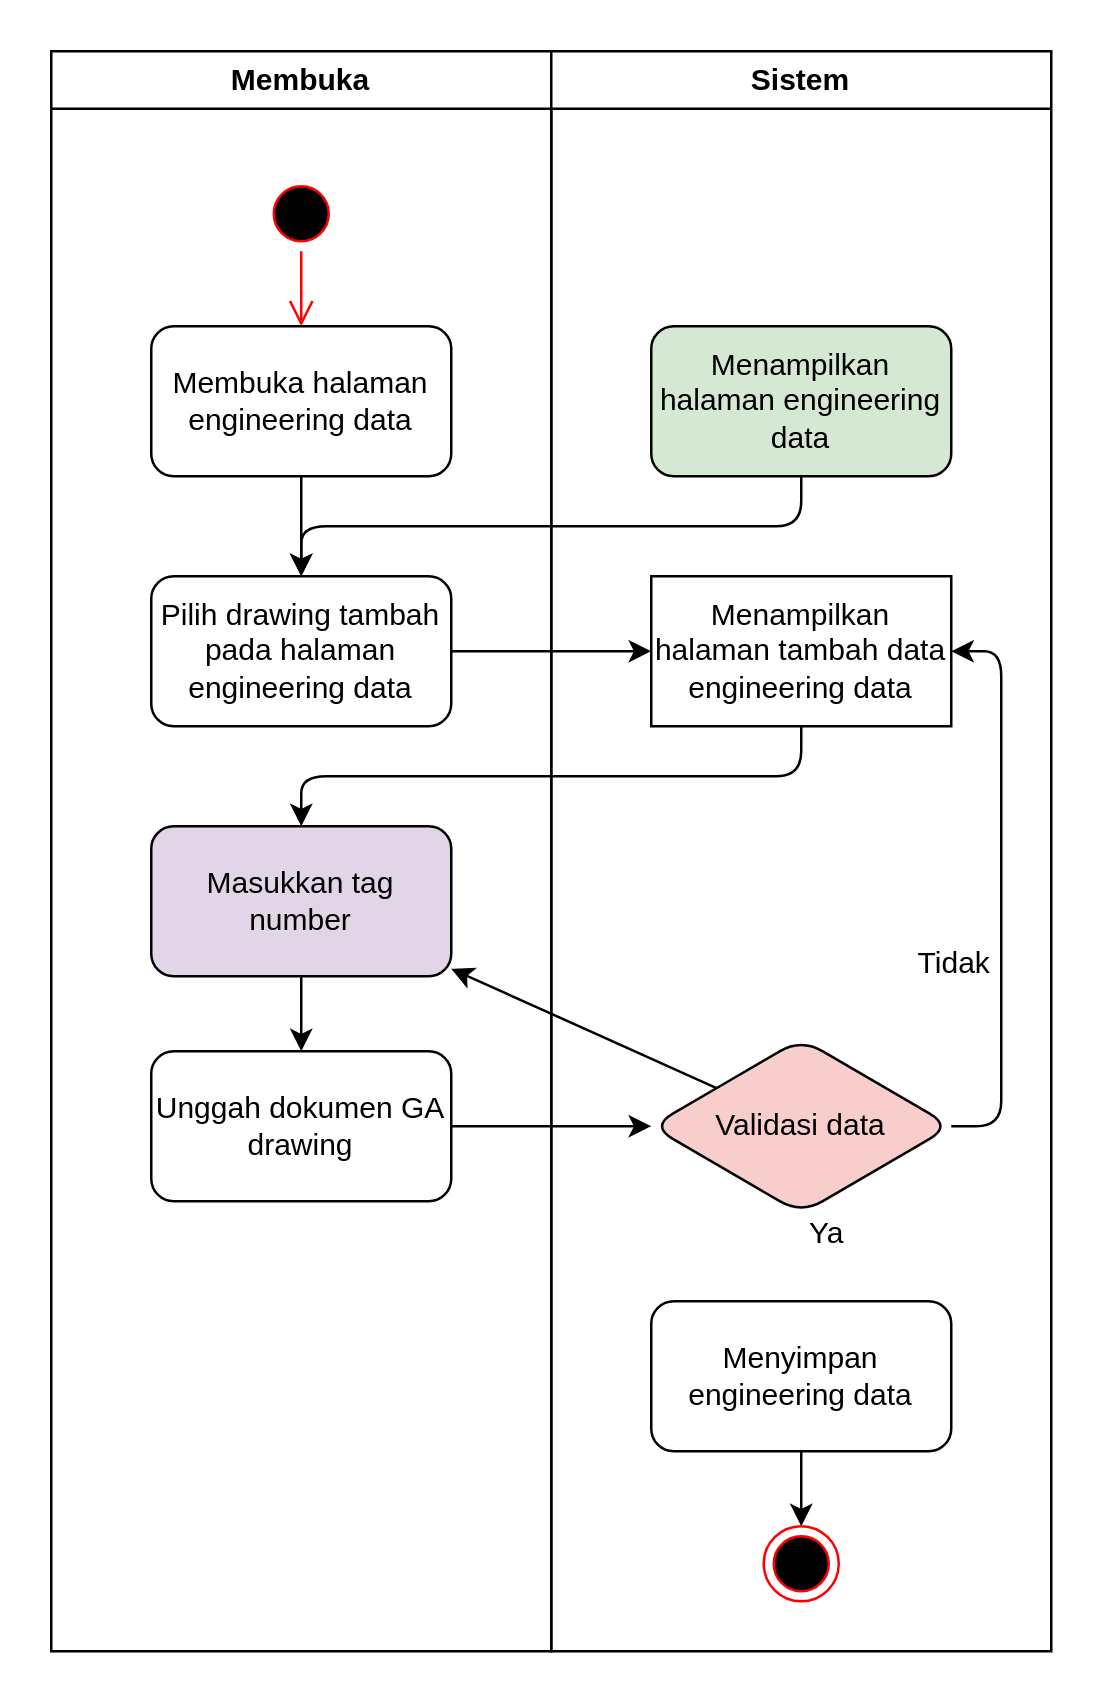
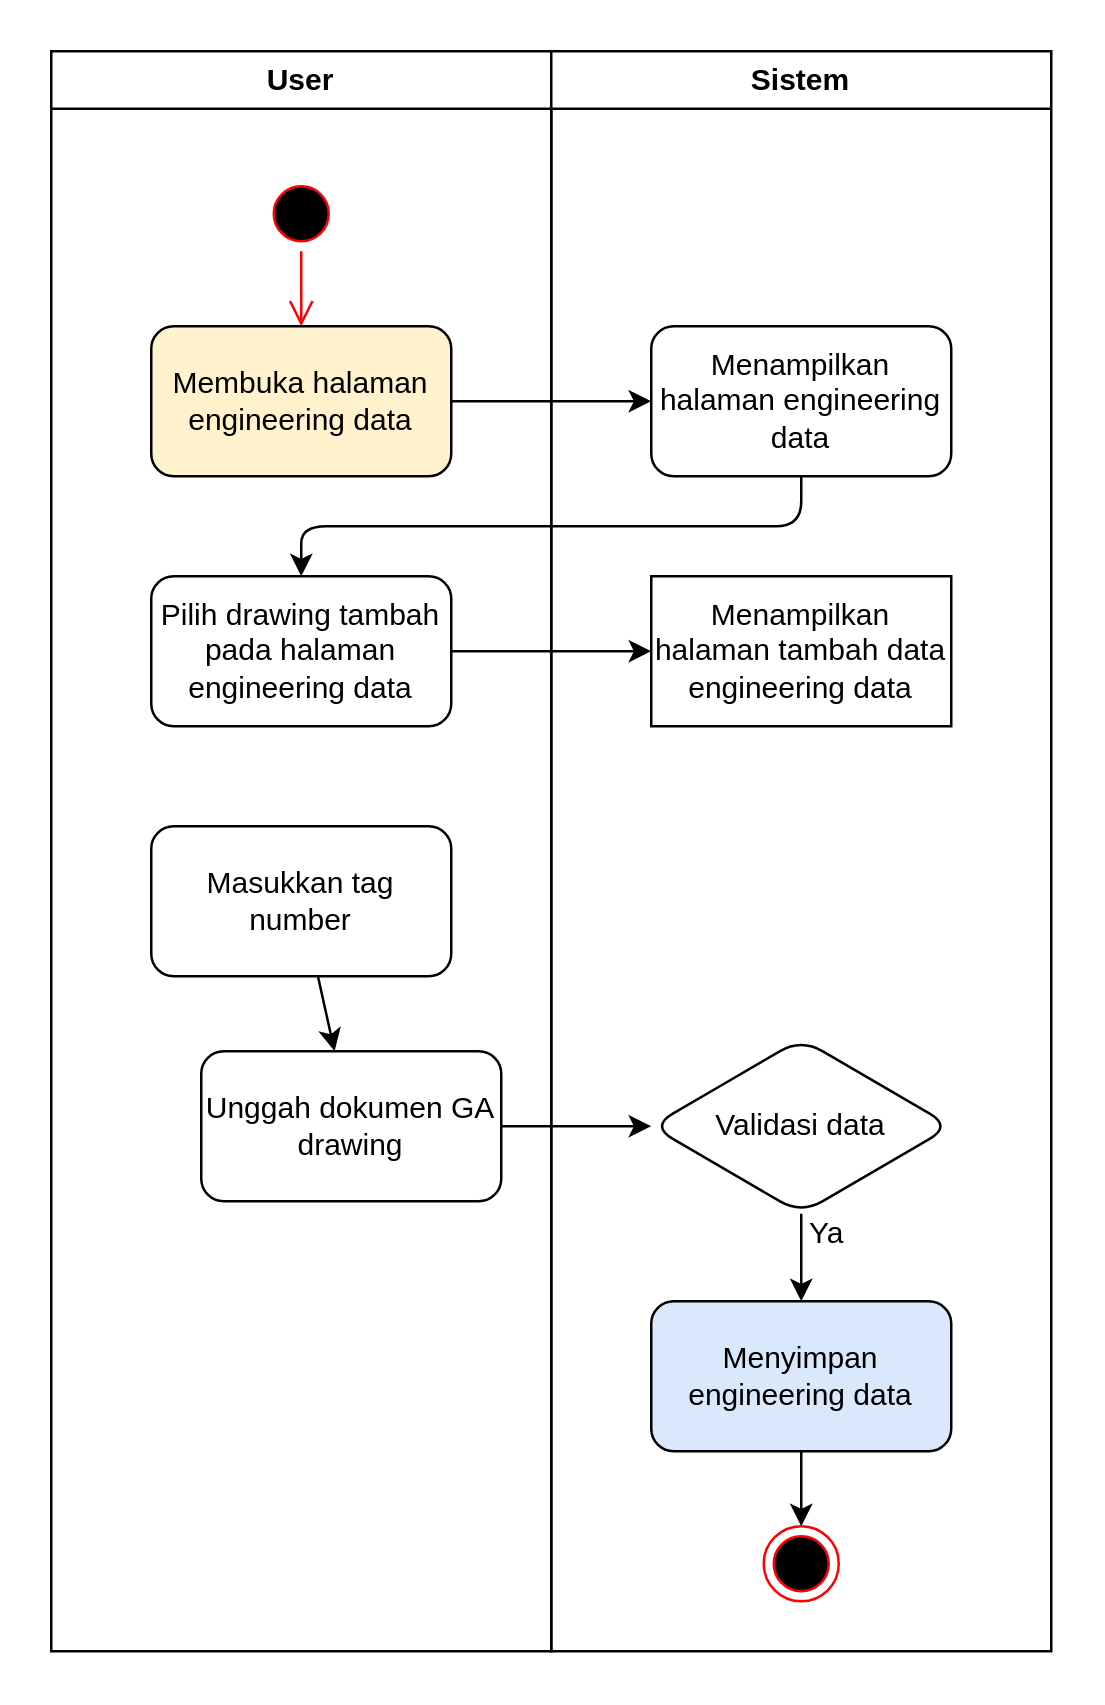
  <mxCell id="0" />
  <mxCell id="1" parent="0" />
- <mxCell id="2" value="Membuka" style="swimlane;whiteSpace=wrap;html=1;" parent="1" vertex="1"><mxGeometry x="20" y="20" width="200" height="640" as="geometry" /></mxCell>
+ <mxCell id="2" value="User" style="swimlane;whiteSpace=wrap;html=1;" parent="1" vertex="1"><mxGeometry x="20" y="20" width="200" height="640" as="geometry" /></mxCell>
  <mxCell id="3" value="" style="ellipse;html=1;shape=startState;fillColor=#000000;strokeColor=#ff0000;" parent="2" vertex="1"><mxGeometry x="85" y="50" width="30" height="30" as="geometry" /></mxCell>
  <mxCell id="4" value="" style="edgeStyle=orthogonalEdgeStyle;html=1;verticalAlign=bottom;endArrow=open;endSize=8;strokeColor=#ff0000;entryX=0.5;entryY=0;entryDx=0;entryDy=0;" parent="2" source="3" target="6" edge="1"><mxGeometry relative="1" as="geometry"><mxPoint x="100" y="140" as="targetPoint" /></mxGeometry></mxCell>
- <mxCell id="5" value="" style="edgeStyle=none;html=1;" parent="2" source="6" target="7" edge="1"><mxGeometry relative="1" as="geometry" /></mxCell>
- <mxCell id="6" value="Membuka halaman engineering data" style="rounded=1;whiteSpace=wrap;html=1;" parent="2" vertex="1"><mxGeometry x="40" y="110" width="120" height="60" as="geometry" /></mxCell>
+ <mxCell id="5" value="" style="edgeStyle=none;html=1;" parent="2" source="6" target="9" edge="1"><mxGeometry relative="1" as="geometry" /></mxCell>
+ <mxCell id="6" value="Membuka halaman engineering data" style="rounded=1;whiteSpace=wrap;html=1;fillColor=#fff2cc;" parent="2" vertex="1"><mxGeometry x="40" y="110" width="120" height="60" as="geometry" /></mxCell>
  <mxCell id="7" value="Pilih drawing tambah pada halaman engineering data" style="rounded=1;whiteSpace=wrap;html=1;" parent="2" vertex="1"><mxGeometry x="40" y="210" width="120" height="60" as="geometry" /></mxCell>
  <mxCell id="8" style="edgeStyle=none;html=1;exitX=0.5;exitY=1;exitDx=0;exitDy=0;entryX=0.5;entryY=0;entryDx=0;entryDy=0;" parent="2" source="9" target="7" edge="1"><mxGeometry relative="1" as="geometry"><Array as="points"><mxPoint x="300" y="190" /><mxPoint x="100" y="190" /></Array></mxGeometry></mxCell>
- <mxCell id="9" value="Menampilkan halaman engineering data" style="rounded=1;whiteSpace=wrap;html=1;fillColor=#d5e8d4;" parent="2" vertex="1"><mxGeometry x="240" y="110" width="120" height="60" as="geometry" /></mxCell>
- <mxCell id="10" value="Masukkan tag number" style="rounded=1;whiteSpace=wrap;html=1;fillColor=#e1d5e7;" parent="2" vertex="1"><mxGeometry x="40" y="310" width="120" height="60" as="geometry" /></mxCell>
- <mxCell id="11" value="Unggah dokumen GA drawing" style="rounded=1;whiteSpace=wrap;html=1;" parent="2" vertex="1"><mxGeometry x="40" y="400" width="120" height="60" as="geometry" /></mxCell>
+ <mxCell id="9" value="Menampilkan halaman engineering data" style="rounded=1;whiteSpace=wrap;html=1;" parent="2" vertex="1"><mxGeometry x="240" y="110" width="120" height="60" as="geometry" /></mxCell>
+ <mxCell id="10" value="Masukkan tag number" style="rounded=1;whiteSpace=wrap;html=1;" parent="2" vertex="1"><mxGeometry x="40" y="310" width="120" height="60" as="geometry" /></mxCell>
+ <mxCell id="11" value="Unggah dokumen GA drawing" style="rounded=1;whiteSpace=wrap;html=1;" parent="2" vertex="1"><mxGeometry x="60" y="400" width="120" height="60" as="geometry" /></mxCell>
  <mxCell id="12" value="" style="edgeStyle=none;html=1;" parent="2" source="10" target="11" edge="1"><mxGeometry relative="1" as="geometry" /></mxCell>
  <mxCell id="13" value="Sistem" style="swimlane;whiteSpace=wrap;html=1;" parent="1" vertex="1"><mxGeometry x="220" y="20" width="200" height="640" as="geometry" /></mxCell>
  <mxCell id="14" value="Menampilkan halaman tambah data engineering data" style="whiteSpace=wrap;html=1;rounded=0;" parent="13" vertex="1"><mxGeometry x="40" y="210" width="120" height="60" as="geometry" /></mxCell>
- <mxCell id="15" style="edgeStyle=none;html=1;exitX=1;exitY=0.5;exitDx=0;exitDy=0;entryX=1;entryY=0.5;entryDx=0;entryDy=0;" parent="13" source="17" target="14" edge="1"><mxGeometry relative="1" as="geometry"><Array as="points"><mxPoint x="180" y="430" /><mxPoint x="180" y="240" /></Array></mxGeometry></mxCell>
- <mxCell id="16" value="" style="edgeStyle=none;html=1;" parent="13" source="17" target="10" edge="1"><mxGeometry relative="1" as="geometry" /></mxCell>
- <mxCell id="17" value="Validasi data" style="rhombus;whiteSpace=wrap;html=1;rounded=1;fillColor=#f8cecc;" parent="13" vertex="1"><mxGeometry x="40" y="395" width="120" height="70" as="geometry" /></mxCell>
- <mxCell id="18" value="Tidak" style="text;html=1;align=center;verticalAlign=middle;resizable=0;points=[];autosize=1;strokeColor=none;fillColor=none;" parent="13" vertex="1"><mxGeometry x="136" y="350" width="50" height="30" as="geometry" /></mxCell>
+ <mxCell id="16" value="" style="edgeStyle=none;html=1;" parent="13" source="17" target="20" edge="1"><mxGeometry relative="1" as="geometry" /></mxCell>
+ <mxCell id="17" value="Validasi data" style="rhombus;whiteSpace=wrap;html=1;rounded=1;" parent="13" vertex="1"><mxGeometry x="40" y="395" width="120" height="70" as="geometry" /></mxCell>
  <mxCell id="19" value="" style="edgeStyle=none;html=1;" parent="13" source="20" target="21" edge="1"><mxGeometry relative="1" as="geometry" /></mxCell>
- <mxCell id="20" value="Menyimpan engineering data" style="rounded=1;whiteSpace=wrap;html=1;" parent="13" vertex="1"><mxGeometry x="40" y="500" width="120" height="60" as="geometry" /></mxCell>
+ <mxCell id="20" value="Menyimpan engineering data" style="rounded=1;whiteSpace=wrap;html=1;fillColor=#dae8fc;" parent="13" vertex="1"><mxGeometry x="40" y="500" width="120" height="60" as="geometry" /></mxCell>
  <mxCell id="21" value="" style="ellipse;html=1;shape=endState;fillColor=#000000;strokeColor=#ff0000;" parent="13" vertex="1"><mxGeometry x="85" y="590" width="30" height="30" as="geometry" /></mxCell>
  <mxCell id="22" value="" style="edgeStyle=none;html=1;" parent="1" source="7" target="14" edge="1"><mxGeometry relative="1" as="geometry" /></mxCell>
- <mxCell id="23" value="" style="edgeStyle=none;html=1;exitX=0.5;exitY=1;exitDx=0;exitDy=0;entryX=0.5;entryY=0;entryDx=0;entryDy=0;" parent="1" source="14" target="10" edge="1"><mxGeometry relative="1" as="geometry"><Array as="points"><mxPoint x="320" y="310" /><mxPoint x="120" y="310" /></Array></mxGeometry></mxCell>
  <mxCell id="24" value="" style="edgeStyle=none;html=1;" parent="1" source="11" target="17" edge="1"><mxGeometry relative="1" as="geometry" /></mxCell>
  <mxCell id="25" value="Ya" style="text;html=1;align=center;verticalAlign=middle;resizable=0;points=[];autosize=1;strokeColor=none;fillColor=none;" parent="1" vertex="1"><mxGeometry x="310" y="478" width="40" height="30" as="geometry" /></mxCell>
